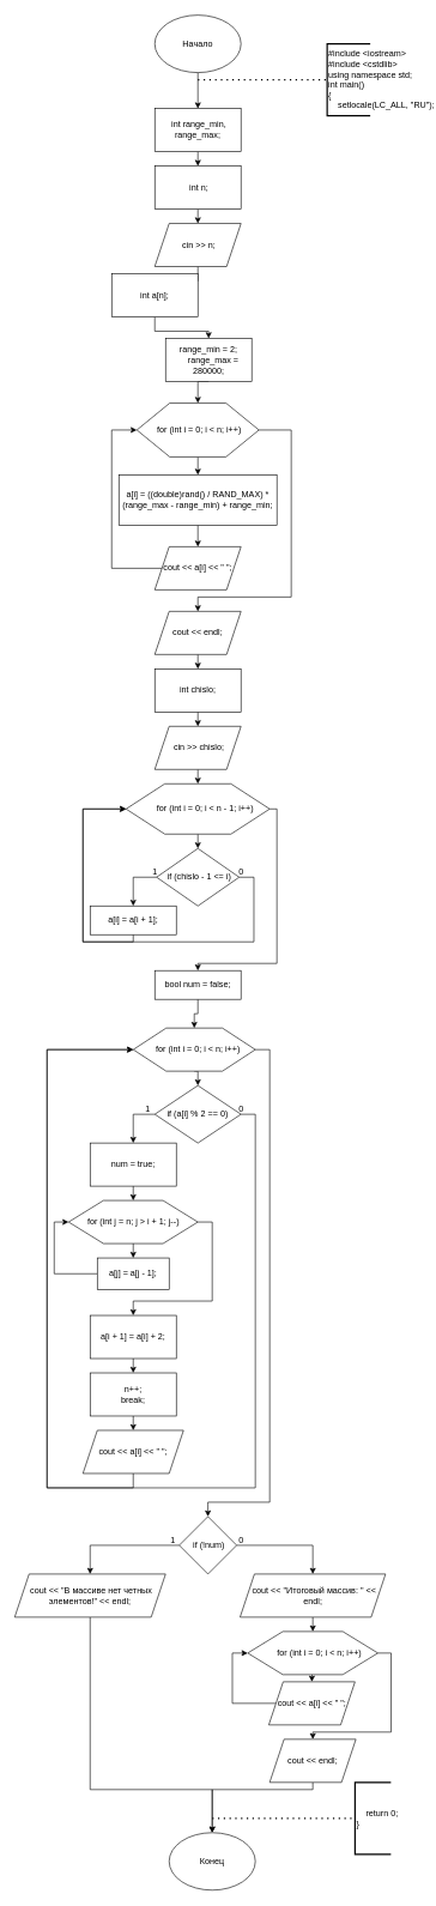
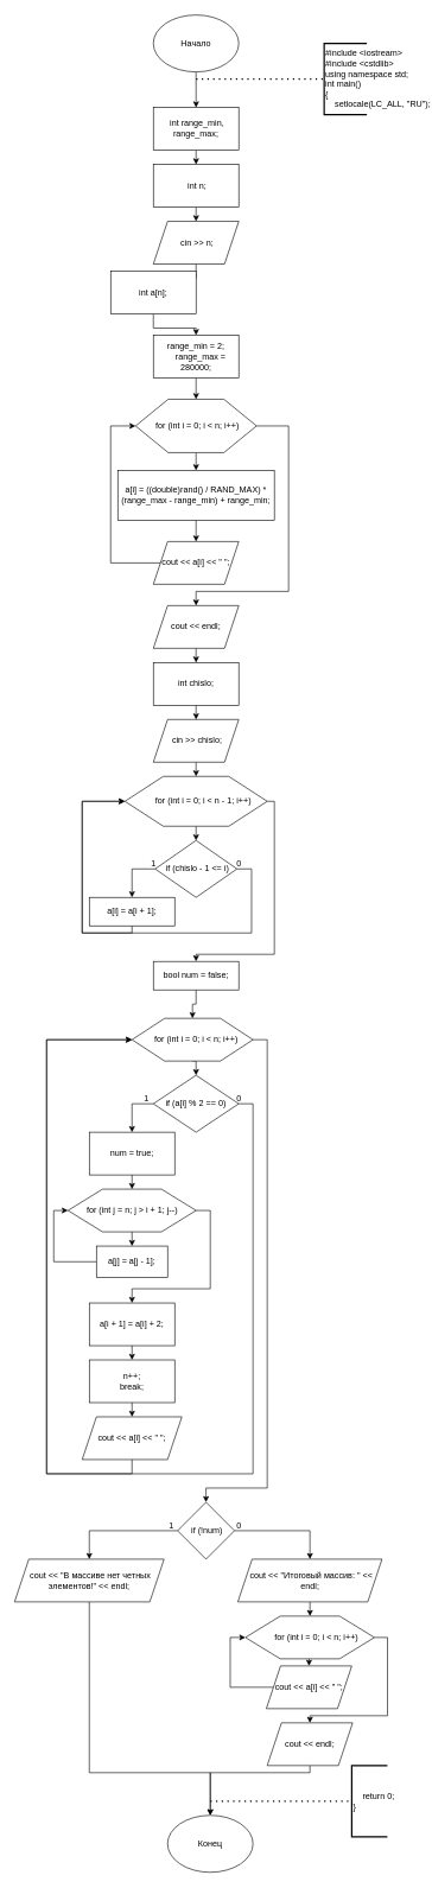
  <mxCell id="0" />
  <mxCell id="1" parent="0" />
  <mxCell id="2" style="edgeStyle=orthogonalEdgeStyle;rounded=0;orthogonalLoop=1;jettySize=auto;html=1;exitX=0.5;exitY=1;exitDx=0;exitDy=0;entryX=0.5;entryY=0;entryDx=0;entryDy=0;" edge="1" parent="1" source="3" target="5"><mxGeometry relative="1" as="geometry" /></mxCell>
  <mxCell id="3" value="Начало" style="ellipse;whiteSpace=wrap;html=1;" vertex="1" parent="1"><mxGeometry x="215" y="20" width="120" height="80" as="geometry" /></mxCell>
  <mxCell id="4" style="edgeStyle=orthogonalEdgeStyle;rounded=0;orthogonalLoop=1;jettySize=auto;html=1;exitX=0.5;exitY=1;exitDx=0;exitDy=0;entryX=0.5;entryY=0;entryDx=0;entryDy=0;" edge="1" parent="1" source="5" target="7"><mxGeometry relative="1" as="geometry" /></mxCell>
  <mxCell id="5" value="&amp;nbsp;int range_min, range_max;" style="rounded=0;whiteSpace=wrap;html=1;" vertex="1" parent="1"><mxGeometry x="215" y="150" width="120" height="60" as="geometry" /></mxCell>
  <mxCell id="6" style="edgeStyle=orthogonalEdgeStyle;rounded=0;orthogonalLoop=1;jettySize=auto;html=1;exitX=0.5;exitY=1;exitDx=0;exitDy=0;entryX=0.5;entryY=0;entryDx=0;entryDy=0;" edge="1" parent="1" source="7" target="9"><mxGeometry relative="1" as="geometry" /></mxCell>
  <mxCell id="7" value="&amp;nbsp;int n;" style="rounded=0;whiteSpace=wrap;html=1;" vertex="1" parent="1"><mxGeometry x="215" y="230" width="120" height="60" as="geometry" /></mxCell>
  <mxCell id="8" style="edgeStyle=orthogonalEdgeStyle;rounded=0;orthogonalLoop=1;jettySize=auto;html=1;exitX=0.5;exitY=1;exitDx=0;exitDy=0;entryX=0.5;entryY=0;entryDx=0;entryDy=0;" edge="1" parent="1" source="9" target="11"><mxGeometry relative="1" as="geometry" /></mxCell>
  <mxCell id="9" value="&amp;nbsp;cin &amp;gt;&amp;gt; n;" style="shape=parallelogram;perimeter=parallelogramPerimeter;whiteSpace=wrap;html=1;fixedSize=1;" vertex="1" parent="1"><mxGeometry x="215" y="310" width="120" height="60" as="geometry" /></mxCell>
  <mxCell id="10" style="edgeStyle=orthogonalEdgeStyle;rounded=0;orthogonalLoop=1;jettySize=auto;html=1;exitX=0.5;exitY=1;exitDx=0;exitDy=0;entryX=0.5;entryY=0;entryDx=0;entryDy=0;" edge="1" parent="1" source="11" target="13"><mxGeometry relative="1" as="geometry" /></mxCell>
  <mxCell id="11" value="int a[n];" style="rounded=0;whiteSpace=wrap;html=1;" vertex="1" parent="1"><mxGeometry x="155" y="380" width="120" height="60" as="geometry" /></mxCell>
  <mxCell id="12" style="edgeStyle=orthogonalEdgeStyle;rounded=0;orthogonalLoop=1;jettySize=auto;html=1;exitX=0.5;exitY=1;exitDx=0;exitDy=0;entryX=0.5;entryY=0;entryDx=0;entryDy=0;" edge="1" parent="1" source="13" target="16"><mxGeometry relative="1" as="geometry" /></mxCell>
- <mxCell id="13" value="&lt;div&gt;range_min = 2;&lt;/div&gt;&lt;div&gt;&amp;nbsp; &amp;nbsp; range_max = 280000;&lt;/div&gt;" style="rounded=0;whiteSpace=wrap;html=1;" vertex="1" parent="1"><mxGeometry x="230" y="470" width="120" height="60" as="geometry" /></mxCell>
+ <mxCell id="13" value="&lt;div&gt;range_min = 2;&lt;/div&gt;&lt;div&gt;&amp;nbsp; &amp;nbsp; range_max = 280000;&lt;/div&gt;" style="rounded=0;whiteSpace=wrap;html=1;" vertex="1" parent="1"><mxGeometry x="215" y="470" width="120" height="60" as="geometry" /></mxCell>
  <mxCell id="14" style="edgeStyle=orthogonalEdgeStyle;rounded=0;orthogonalLoop=1;jettySize=auto;html=1;exitX=0.5;exitY=1;exitDx=0;exitDy=0;entryX=0.5;entryY=0;entryDx=0;entryDy=0;" edge="1" parent="1" source="16" target="19"><mxGeometry relative="1" as="geometry" /></mxCell>
  <mxCell id="15" style="edgeStyle=orthogonalEdgeStyle;rounded=0;orthogonalLoop=1;jettySize=auto;html=1;exitX=1;exitY=0.5;exitDx=0;exitDy=0;entryX=0.5;entryY=0;entryDx=0;entryDy=0;" edge="1" parent="1" source="16" target="23"><mxGeometry relative="1" as="geometry"><Array as="points"><mxPoint x="405" y="598" /><mxPoint x="405" y="830" /><mxPoint x="275" y="830" /></Array></mxGeometry></mxCell>
  <mxCell id="16" value="" style="verticalLabelPosition=bottom;verticalAlign=top;html=1;shape=hexagon;perimeter=hexagonPerimeter2;arcSize=6;size=0.27;" vertex="1" parent="1"><mxGeometry x="190" y="560" width="170" height="75" as="geometry" /></mxCell>
  <mxCell id="17" value="&amp;nbsp;for (int i = 0; i &amp;lt; n; i++)" style="text;html=1;align=center;verticalAlign=middle;resizable=0;points=[];autosize=1;strokeColor=none;fillColor=none;" vertex="1" parent="1"><mxGeometry x="205" y="582.5" width="140" height="30" as="geometry" /></mxCell>
  <mxCell id="18" style="edgeStyle=orthogonalEdgeStyle;rounded=0;orthogonalLoop=1;jettySize=auto;html=1;exitX=0.5;exitY=1;exitDx=0;exitDy=0;entryX=0.5;entryY=0;entryDx=0;entryDy=0;" edge="1" parent="1" source="19" target="21"><mxGeometry relative="1" as="geometry" /></mxCell>
  <mxCell id="19" value="a[i] = ((double)rand() / RAND_MAX) * (range_max - range_min) + range_min;" style="rounded=0;whiteSpace=wrap;html=1;" vertex="1" parent="1"><mxGeometry x="165" y="660" width="220" height="70" as="geometry" /></mxCell>
  <mxCell id="20" style="edgeStyle=orthogonalEdgeStyle;rounded=0;orthogonalLoop=1;jettySize=auto;html=1;exitX=0;exitY=0.5;exitDx=0;exitDy=0;entryX=0;entryY=0.5;entryDx=0;entryDy=0;" edge="1" parent="1" source="21" target="16"><mxGeometry relative="1" as="geometry"><Array as="points"><mxPoint x="155" y="790" /><mxPoint x="155" y="598" /></Array></mxGeometry></mxCell>
  <mxCell id="21" value="cout &lt;&lt; a[i] &lt;&lt; &quot; &quot;;" style="shape=parallelogram;perimeter=parallelogramPerimeter;whiteSpace=wrap;html=1;fixedSize=1;" vertex="1" parent="1"><mxGeometry x="215" y="760" width="120" height="60" as="geometry" /></mxCell>
  <mxCell id="22" style="edgeStyle=orthogonalEdgeStyle;rounded=0;orthogonalLoop=1;jettySize=auto;html=1;exitX=0.5;exitY=1;exitDx=0;exitDy=0;entryX=0.5;entryY=0;entryDx=0;entryDy=0;" edge="1" parent="1" source="23" target="27"><mxGeometry relative="1" as="geometry" /></mxCell>
  <mxCell id="23" value="cout &amp;lt;&amp;lt; endl;" style="shape=parallelogram;perimeter=parallelogramPerimeter;whiteSpace=wrap;html=1;fixedSize=1;" vertex="1" parent="1"><mxGeometry x="215" y="850" width="120" height="60" as="geometry" /></mxCell>
  <mxCell id="24" style="edgeStyle=orthogonalEdgeStyle;rounded=0;orthogonalLoop=1;jettySize=auto;html=1;exitX=0.5;exitY=1;exitDx=0;exitDy=0;entryX=0.5;entryY=0;entryDx=0;entryDy=0;" edge="1" parent="1" source="25" target="30"><mxGeometry relative="1" as="geometry" /></mxCell>
  <mxCell id="25" value="&amp;nbsp;cin &amp;gt;&amp;gt; chislo;" style="shape=parallelogram;perimeter=parallelogramPerimeter;whiteSpace=wrap;html=1;fixedSize=1;" vertex="1" parent="1"><mxGeometry x="215" y="1010" width="120" height="60" as="geometry" /></mxCell>
  <mxCell id="26" style="edgeStyle=orthogonalEdgeStyle;rounded=0;orthogonalLoop=1;jettySize=auto;html=1;exitX=0.5;exitY=1;exitDx=0;exitDy=0;entryX=0.5;entryY=0;entryDx=0;entryDy=0;" edge="1" parent="1" source="27" target="25"><mxGeometry relative="1" as="geometry" /></mxCell>
  <mxCell id="27" value="int chislo;" style="rounded=0;whiteSpace=wrap;html=1;" vertex="1" parent="1"><mxGeometry x="215" y="930" width="120" height="60" as="geometry" /></mxCell>
  <mxCell id="28" style="edgeStyle=orthogonalEdgeStyle;rounded=0;orthogonalLoop=1;jettySize=auto;html=1;exitX=0.5;exitY=1;exitDx=0;exitDy=0;entryX=0;entryY=0.5;entryDx=0;entryDy=0;" edge="1" parent="1" source="30" target="34"><mxGeometry relative="1" as="geometry" /></mxCell>
  <mxCell id="29" style="edgeStyle=orthogonalEdgeStyle;rounded=0;orthogonalLoop=1;jettySize=auto;html=1;exitX=1;exitY=0.5;exitDx=0;exitDy=0;" edge="1" parent="1" source="30" target="40"><mxGeometry relative="1" as="geometry"><Array as="points"><mxPoint x="385" y="1125" /><mxPoint x="385" y="1340" /><mxPoint x="275" y="1340" /></Array></mxGeometry></mxCell>
  <mxCell id="30" value="" style="verticalLabelPosition=bottom;verticalAlign=top;html=1;shape=hexagon;perimeter=hexagonPerimeter2;arcSize=6;size=0.27;" vertex="1" parent="1"><mxGeometry x="175" y="1090" width="200" height="70" as="geometry" /></mxCell>
  <mxCell id="31" value="for (int i = 0; i &amp;lt; n - 1; i++)" style="text;html=1;align=center;verticalAlign=middle;resizable=0;points=[];autosize=1;strokeColor=none;fillColor=none;" vertex="1" parent="1"><mxGeometry x="205" y="1110" width="160" height="30" as="geometry" /></mxCell>
  <mxCell id="32" style="edgeStyle=orthogonalEdgeStyle;rounded=0;orthogonalLoop=1;jettySize=auto;html=1;exitX=0.5;exitY=1;exitDx=0;exitDy=0;" edge="1" parent="1" source="34" target="36"><mxGeometry relative="1" as="geometry"><mxPoint x="195" y="1270" as="targetPoint" /></mxGeometry></mxCell>
  <mxCell id="33" style="edgeStyle=orthogonalEdgeStyle;rounded=0;orthogonalLoop=1;jettySize=auto;html=1;exitX=0.5;exitY=0;exitDx=0;exitDy=0;entryX=0;entryY=0.5;entryDx=0;entryDy=0;" edge="1" parent="1" source="34" target="30"><mxGeometry relative="1" as="geometry"><Array as="points"><mxPoint x="353" y="1220" /><mxPoint x="353" y="1310" /><mxPoint x="115" y="1310" /><mxPoint x="115" y="1125" /></Array></mxGeometry></mxCell>
  <mxCell id="34" value="&amp;nbsp;if (chislo - 1 &amp;lt;= i)" style="rhombus;whiteSpace=wrap;html=1;direction=south;" vertex="1" parent="1"><mxGeometry x="217.5" y="1180" width="115" height="80" as="geometry" /></mxCell>
  <mxCell id="35" style="edgeStyle=orthogonalEdgeStyle;rounded=0;orthogonalLoop=1;jettySize=auto;html=1;exitX=0.5;exitY=1;exitDx=0;exitDy=0;entryX=0;entryY=0.5;entryDx=0;entryDy=0;" edge="1" parent="1" source="36" target="30"><mxGeometry relative="1" as="geometry"><Array as="points"><mxPoint x="185" y="1310" /><mxPoint x="115" y="1310" /><mxPoint x="115" y="1125" /></Array></mxGeometry></mxCell>
  <mxCell id="36" value="a[i] = a[i + 1];" style="rounded=0;whiteSpace=wrap;html=1;" vertex="1" parent="1"><mxGeometry x="125" y="1260" width="120" height="40" as="geometry" /></mxCell>
  <mxCell id="37" value="1" style="text;html=1;align=center;verticalAlign=middle;resizable=0;points=[];autosize=1;strokeColor=none;fillColor=none;" vertex="1" parent="1"><mxGeometry x="200" y="1198" width="30" height="30" as="geometry" /></mxCell>
  <mxCell id="38" value="0" style="text;html=1;align=center;verticalAlign=middle;resizable=0;points=[];autosize=1;strokeColor=none;fillColor=none;" vertex="1" parent="1"><mxGeometry x="320" y="1198" width="30" height="30" as="geometry" /></mxCell>
  <mxCell id="39" style="edgeStyle=orthogonalEdgeStyle;rounded=0;orthogonalLoop=1;jettySize=auto;html=1;exitX=0.5;exitY=1;exitDx=0;exitDy=0;entryX=0.5;entryY=0;entryDx=0;entryDy=0;" edge="1" parent="1" source="40" target="43"><mxGeometry relative="1" as="geometry" /></mxCell>
  <mxCell id="40" value="bool num = false;" style="rounded=0;whiteSpace=wrap;html=1;" vertex="1" parent="1"><mxGeometry x="215" y="1350" width="120" height="40" as="geometry" /></mxCell>
  <mxCell id="41" style="edgeStyle=orthogonalEdgeStyle;rounded=0;orthogonalLoop=1;jettySize=auto;html=1;exitX=0.5;exitY=1;exitDx=0;exitDy=0;entryX=0.5;entryY=0;entryDx=0;entryDy=0;" edge="1" parent="1" source="43" target="47"><mxGeometry relative="1" as="geometry" /></mxCell>
  <mxCell id="42" style="edgeStyle=orthogonalEdgeStyle;rounded=0;orthogonalLoop=1;jettySize=auto;html=1;exitX=1;exitY=0.5;exitDx=0;exitDy=0;entryX=0.5;entryY=0;entryDx=0;entryDy=0;" edge="1" parent="1" source="43" target="64"><mxGeometry relative="1" as="geometry"><Array as="points"><mxPoint x="375" y="1460" /><mxPoint x="375" y="2090" /><mxPoint x="289" y="2090" /></Array></mxGeometry></mxCell>
  <mxCell id="43" value="" style="verticalLabelPosition=bottom;verticalAlign=top;html=1;shape=hexagon;perimeter=hexagonPerimeter2;arcSize=6;size=0.27;" vertex="1" parent="1"><mxGeometry x="185" y="1430" width="170" height="60" as="geometry" /></mxCell>
  <mxCell id="44" value="for (int i = 0; i &amp;lt; n; i++)" style="text;html=1;align=center;verticalAlign=middle;resizable=0;points=[];autosize=1;strokeColor=none;fillColor=none;" vertex="1" parent="1"><mxGeometry x="205" y="1445" width="140" height="30" as="geometry" /></mxCell>
  <mxCell id="45" style="edgeStyle=orthogonalEdgeStyle;rounded=0;orthogonalLoop=1;jettySize=auto;html=1;exitX=0;exitY=0.5;exitDx=0;exitDy=0;entryX=0.5;entryY=0;entryDx=0;entryDy=0;" edge="1" parent="1" source="47" target="49"><mxGeometry relative="1" as="geometry" /></mxCell>
  <mxCell id="46" style="edgeStyle=orthogonalEdgeStyle;rounded=0;orthogonalLoop=1;jettySize=auto;html=1;exitX=1;exitY=0.5;exitDx=0;exitDy=0;entryX=0;entryY=0.5;entryDx=0;entryDy=0;" edge="1" parent="1" source="47" target="43"><mxGeometry relative="1" as="geometry"><Array as="points"><mxPoint x="355" y="1550" /><mxPoint x="355" y="2070" /><mxPoint x="65" y="2070" /><mxPoint x="65" y="1460" /></Array></mxGeometry></mxCell>
  <mxCell id="47" value="if (a[i] % 2 == 0)" style="rhombus;whiteSpace=wrap;html=1;" vertex="1" parent="1"><mxGeometry x="215" y="1510" width="120" height="80" as="geometry" /></mxCell>
  <mxCell id="48" style="edgeStyle=orthogonalEdgeStyle;rounded=0;orthogonalLoop=1;jettySize=auto;html=1;exitX=0.5;exitY=1;exitDx=0;exitDy=0;entryX=0.5;entryY=0;entryDx=0;entryDy=0;" edge="1" parent="1" source="49" target="52"><mxGeometry relative="1" as="geometry" /></mxCell>
  <mxCell id="49" value="num = true;" style="rounded=0;whiteSpace=wrap;html=1;" vertex="1" parent="1"><mxGeometry x="125" y="1590" width="120" height="60" as="geometry" /></mxCell>
  <mxCell id="50" style="edgeStyle=orthogonalEdgeStyle;rounded=0;orthogonalLoop=1;jettySize=auto;html=1;exitX=0.5;exitY=1;exitDx=0;exitDy=0;entryX=0.5;entryY=0;entryDx=0;entryDy=0;" edge="1" parent="1" source="52" target="55"><mxGeometry relative="1" as="geometry" /></mxCell>
  <mxCell id="51" style="edgeStyle=orthogonalEdgeStyle;rounded=0;orthogonalLoop=1;jettySize=auto;html=1;exitX=1;exitY=0.5;exitDx=0;exitDy=0;entryX=0.5;entryY=0;entryDx=0;entryDy=0;" edge="1" parent="1" source="52" target="57"><mxGeometry relative="1" as="geometry"><Array as="points"><mxPoint x="295" y="1700" /><mxPoint x="295" y="1810" /><mxPoint x="185" y="1810" /></Array></mxGeometry></mxCell>
  <mxCell id="52" value="" style="verticalLabelPosition=bottom;verticalAlign=top;html=1;shape=hexagon;perimeter=hexagonPerimeter2;arcSize=6;size=0.27;" vertex="1" parent="1"><mxGeometry x="95" y="1670" width="180" height="60" as="geometry" /></mxCell>
  <mxCell id="53" value="for (int j = n; j &amp;gt; i + 1; j--)" style="text;html=1;align=center;verticalAlign=middle;resizable=0;points=[];autosize=1;strokeColor=none;fillColor=none;" vertex="1" parent="1"><mxGeometry x="110" y="1685" width="150" height="30" as="geometry" /></mxCell>
  <mxCell id="54" style="edgeStyle=orthogonalEdgeStyle;rounded=0;orthogonalLoop=1;jettySize=auto;html=1;exitX=0;exitY=0.5;exitDx=0;exitDy=0;entryX=0;entryY=0.5;entryDx=0;entryDy=0;" edge="1" parent="1" source="55" target="52"><mxGeometry relative="1" as="geometry" /></mxCell>
  <mxCell id="55" value="a[j] = a[j - 1];" style="rounded=0;whiteSpace=wrap;html=1;" vertex="1" parent="1"><mxGeometry x="135" y="1750" width="100" height="44" as="geometry" /></mxCell>
  <mxCell id="56" style="edgeStyle=orthogonalEdgeStyle;rounded=0;orthogonalLoop=1;jettySize=auto;html=1;exitX=0.5;exitY=1;exitDx=0;exitDy=0;entryX=0.5;entryY=0;entryDx=0;entryDy=0;" edge="1" parent="1" source="57" target="59"><mxGeometry relative="1" as="geometry" /></mxCell>
  <mxCell id="57" value="a[i + 1] = a[i] + 2;" style="rounded=0;whiteSpace=wrap;html=1;" vertex="1" parent="1"><mxGeometry x="125" y="1830" width="120" height="60" as="geometry" /></mxCell>
  <mxCell id="58" style="edgeStyle=orthogonalEdgeStyle;rounded=0;orthogonalLoop=1;jettySize=auto;html=1;exitX=0.5;exitY=1;exitDx=0;exitDy=0;entryX=0.5;entryY=0;entryDx=0;entryDy=0;" edge="1" parent="1" source="59" target="61"><mxGeometry relative="1" as="geometry" /></mxCell>
  <mxCell id="59" value="&lt;div&gt;n++;&lt;/div&gt;&lt;div&gt;break;&lt;/div&gt;" style="rounded=0;whiteSpace=wrap;html=1;" vertex="1" parent="1"><mxGeometry x="125" y="1910" width="120" height="60" as="geometry" /></mxCell>
  <mxCell id="60" style="edgeStyle=orthogonalEdgeStyle;rounded=0;orthogonalLoop=1;jettySize=auto;html=1;exitX=0.5;exitY=1;exitDx=0;exitDy=0;entryX=0;entryY=0.5;entryDx=0;entryDy=0;" edge="1" parent="1" source="61" target="43"><mxGeometry relative="1" as="geometry"><Array as="points"><mxPoint x="185" y="2070" /><mxPoint x="65" y="2070" /><mxPoint x="65" y="1460" /></Array></mxGeometry></mxCell>
  <mxCell id="61" value="cout &amp;lt;&amp;lt; a[i] &amp;lt;&amp;lt; &quot; &quot;;" style="shape=parallelogram;perimeter=parallelogramPerimeter;whiteSpace=wrap;html=1;fixedSize=1;" vertex="1" parent="1"><mxGeometry x="115" y="1990" width="140" height="60" as="geometry" /></mxCell>
  <mxCell id="62" style="edgeStyle=orthogonalEdgeStyle;rounded=0;orthogonalLoop=1;jettySize=auto;html=1;exitX=0;exitY=0.5;exitDx=0;exitDy=0;entryX=0.5;entryY=0;entryDx=0;entryDy=0;" edge="1" parent="1" source="64" target="66"><mxGeometry relative="1" as="geometry" /></mxCell>
  <mxCell id="63" style="edgeStyle=orthogonalEdgeStyle;rounded=0;orthogonalLoop=1;jettySize=auto;html=1;exitX=1;exitY=0.5;exitDx=0;exitDy=0;entryX=0.5;entryY=0;entryDx=0;entryDy=0;" edge="1" parent="1" source="64" target="68"><mxGeometry relative="1" as="geometry" /></mxCell>
  <mxCell id="64" value="&amp;nbsp;if (!num)" style="rhombus;whiteSpace=wrap;html=1;" vertex="1" parent="1"><mxGeometry x="249" y="2110" width="80" height="80" as="geometry" /></mxCell>
  <mxCell id="65" style="edgeStyle=orthogonalEdgeStyle;rounded=0;orthogonalLoop=1;jettySize=auto;html=1;exitX=0.5;exitY=1;exitDx=0;exitDy=0;entryX=0.5;entryY=0;entryDx=0;entryDy=0;" edge="1" parent="1" source="66" target="79"><mxGeometry relative="1" as="geometry"><Array as="points"><mxPoint x="125" y="2490" /><mxPoint x="295" y="2490" /></Array></mxGeometry></mxCell>
  <mxCell id="66" value="&amp;nbsp;cout &amp;lt;&amp;lt; &quot;В массиве нет четных элементов!&quot; &amp;lt;&amp;lt; endl;" style="shape=parallelogram;perimeter=parallelogramPerimeter;whiteSpace=wrap;html=1;fixedSize=1;" vertex="1" parent="1"><mxGeometry x="20" y="2190" width="210" height="60" as="geometry" /></mxCell>
  <mxCell id="67" style="edgeStyle=orthogonalEdgeStyle;rounded=0;orthogonalLoop=1;jettySize=auto;html=1;exitX=0.5;exitY=1;exitDx=0;exitDy=0;entryX=0.5;entryY=0;entryDx=0;entryDy=0;" edge="1" parent="1" source="68" target="73"><mxGeometry relative="1" as="geometry" /></mxCell>
  <mxCell id="68" value="&amp;nbsp;cout &amp;lt;&amp;lt; &quot;Итоговый массив: &quot; &amp;lt;&amp;lt; endl;" style="shape=parallelogram;perimeter=parallelogramPerimeter;whiteSpace=wrap;html=1;fixedSize=1;" vertex="1" parent="1"><mxGeometry x="333.75" y="2190" width="202.5" height="60" as="geometry" /></mxCell>
  <mxCell id="69" value="1" style="text;html=1;align=center;verticalAlign=middle;resizable=0;points=[];autosize=1;strokeColor=none;fillColor=none;" vertex="1" parent="1"><mxGeometry x="225" y="2128" width="30" height="30" as="geometry" /></mxCell>
  <mxCell id="70" value="0" style="text;html=1;align=center;verticalAlign=middle;resizable=0;points=[];autosize=1;strokeColor=none;fillColor=none;" vertex="1" parent="1"><mxGeometry x="320" y="2128" width="30" height="30" as="geometry" /></mxCell>
  <mxCell id="71" style="edgeStyle=orthogonalEdgeStyle;rounded=0;orthogonalLoop=1;jettySize=auto;html=1;exitX=0.5;exitY=1;exitDx=0;exitDy=0;entryX=0.5;entryY=0;entryDx=0;entryDy=0;" edge="1" parent="1" source="73" target="76"><mxGeometry relative="1" as="geometry" /></mxCell>
  <mxCell id="72" style="edgeStyle=orthogonalEdgeStyle;rounded=0;orthogonalLoop=1;jettySize=auto;html=1;exitX=1;exitY=0.5;exitDx=0;exitDy=0;" edge="1" parent="1" source="73" target="78"><mxGeometry relative="1" as="geometry"><Array as="points"><mxPoint x="544" y="2300" /><mxPoint x="544" y="2410" /><mxPoint x="435" y="2410" /></Array></mxGeometry></mxCell>
  <mxCell id="73" value="" style="verticalLabelPosition=bottom;verticalAlign=top;html=1;shape=hexagon;perimeter=hexagonPerimeter2;arcSize=6;size=0.27;" vertex="1" parent="1"><mxGeometry x="344.37" y="2270" width="181.25" height="60" as="geometry" /></mxCell>
  <mxCell id="74" value="for (int i = 0; i &amp;lt; n; i++)" style="text;html=1;align=center;verticalAlign=middle;resizable=0;points=[];autosize=1;strokeColor=none;fillColor=none;" vertex="1" parent="1"><mxGeometry x="373.75" y="2285" width="140" height="30" as="geometry" /></mxCell>
  <mxCell id="75" style="edgeStyle=orthogonalEdgeStyle;rounded=0;orthogonalLoop=1;jettySize=auto;html=1;exitX=0;exitY=0.5;exitDx=0;exitDy=0;entryX=0;entryY=0.5;entryDx=0;entryDy=0;" edge="1" parent="1" source="76" target="73"><mxGeometry relative="1" as="geometry"><Array as="points"><mxPoint x="323" y="2370" /><mxPoint x="323" y="2300" /></Array></mxGeometry></mxCell>
  <mxCell id="76" value="cout &amp;lt;&amp;lt; a[i] &amp;lt;&amp;lt; &quot; &quot;;" style="shape=parallelogram;perimeter=parallelogramPerimeter;whiteSpace=wrap;html=1;fixedSize=1;" vertex="1" parent="1"><mxGeometry x="373.75" y="2340" width="120" height="60" as="geometry" /></mxCell>
  <mxCell id="77" style="edgeStyle=orthogonalEdgeStyle;rounded=0;orthogonalLoop=1;jettySize=auto;html=1;exitX=0.5;exitY=1;exitDx=0;exitDy=0;" edge="1" parent="1" source="78" target="79"><mxGeometry relative="1" as="geometry"><Array as="points"><mxPoint x="435" y="2490" /><mxPoint x="295" y="2490" /></Array></mxGeometry></mxCell>
  <mxCell id="78" value="cout &amp;lt;&amp;lt; endl;" style="shape=parallelogram;perimeter=parallelogramPerimeter;whiteSpace=wrap;html=1;fixedSize=1;" vertex="1" parent="1"><mxGeometry x="375" y="2420" width="120" height="60" as="geometry" /></mxCell>
  <mxCell id="79" value="Конец" style="ellipse;whiteSpace=wrap;html=1;" vertex="1" parent="1"><mxGeometry x="235" y="2550" width="120" height="80" as="geometry" /></mxCell>
  <mxCell id="80" value="&lt;div&gt;#include &amp;lt;iostream&amp;gt;&lt;/div&gt;&lt;div&gt;#include &amp;lt;cstdlib&amp;gt;&lt;/div&gt;&lt;div&gt;using namespace std;&lt;/div&gt;&lt;div&gt;int main()&lt;/div&gt;&lt;div&gt;{&lt;/div&gt;&lt;div&gt;&amp;nbsp; &amp;nbsp; setlocale(LC_ALL, &quot;RU&quot;);&lt;/div&gt;" style="strokeWidth=2;html=1;shape=mxgraph.flowchart.annotation_1;align=left;pointerEvents=1;" vertex="1" parent="1"><mxGeometry x="455" y="60" width="60" height="100" as="geometry" /></mxCell>
  <mxCell id="81" value="" style="endArrow=none;dashed=1;html=1;dashPattern=1 3;strokeWidth=2;rounded=0;entryX=0;entryY=0.5;entryDx=0;entryDy=0;entryPerimeter=0;" edge="1" parent="1" target="80"><mxGeometry width="50" height="50" relative="1" as="geometry"><mxPoint x="275" y="110" as="sourcePoint" /><mxPoint x="315" y="240" as="targetPoint" /></mxGeometry></mxCell>
  <mxCell id="82" value="1" style="text;html=1;align=center;verticalAlign=middle;resizable=0;points=[];autosize=1;strokeColor=none;fillColor=none;" vertex="1" parent="1"><mxGeometry x="190" y="1528" width="30" height="30" as="geometry" /></mxCell>
  <mxCell id="83" value="0" style="text;html=1;align=center;verticalAlign=middle;resizable=0;points=[];autosize=1;strokeColor=none;fillColor=none;" vertex="1" parent="1"><mxGeometry x="320" y="1528" width="30" height="30" as="geometry" /></mxCell>
  <mxCell id="84" value="&lt;div&gt;&amp;nbsp; &amp;nbsp; return 0;&lt;/div&gt;&lt;div&gt;}&lt;/div&gt;" style="strokeWidth=2;html=1;shape=mxgraph.flowchart.annotation_1;align=left;pointerEvents=1;" vertex="1" parent="1"><mxGeometry x="493.75" y="2480" width="50" height="100" as="geometry" /></mxCell>
  <mxCell id="85" value="" style="endArrow=none;dashed=1;html=1;dashPattern=1 3;strokeWidth=2;rounded=0;entryX=0;entryY=0.5;entryDx=0;entryDy=0;entryPerimeter=0;" edge="1" parent="1" target="84"><mxGeometry width="50" height="50" relative="1" as="geometry"><mxPoint x="295" y="2530" as="sourcePoint" /><mxPoint x="315" y="2340" as="targetPoint" /></mxGeometry></mxCell>
